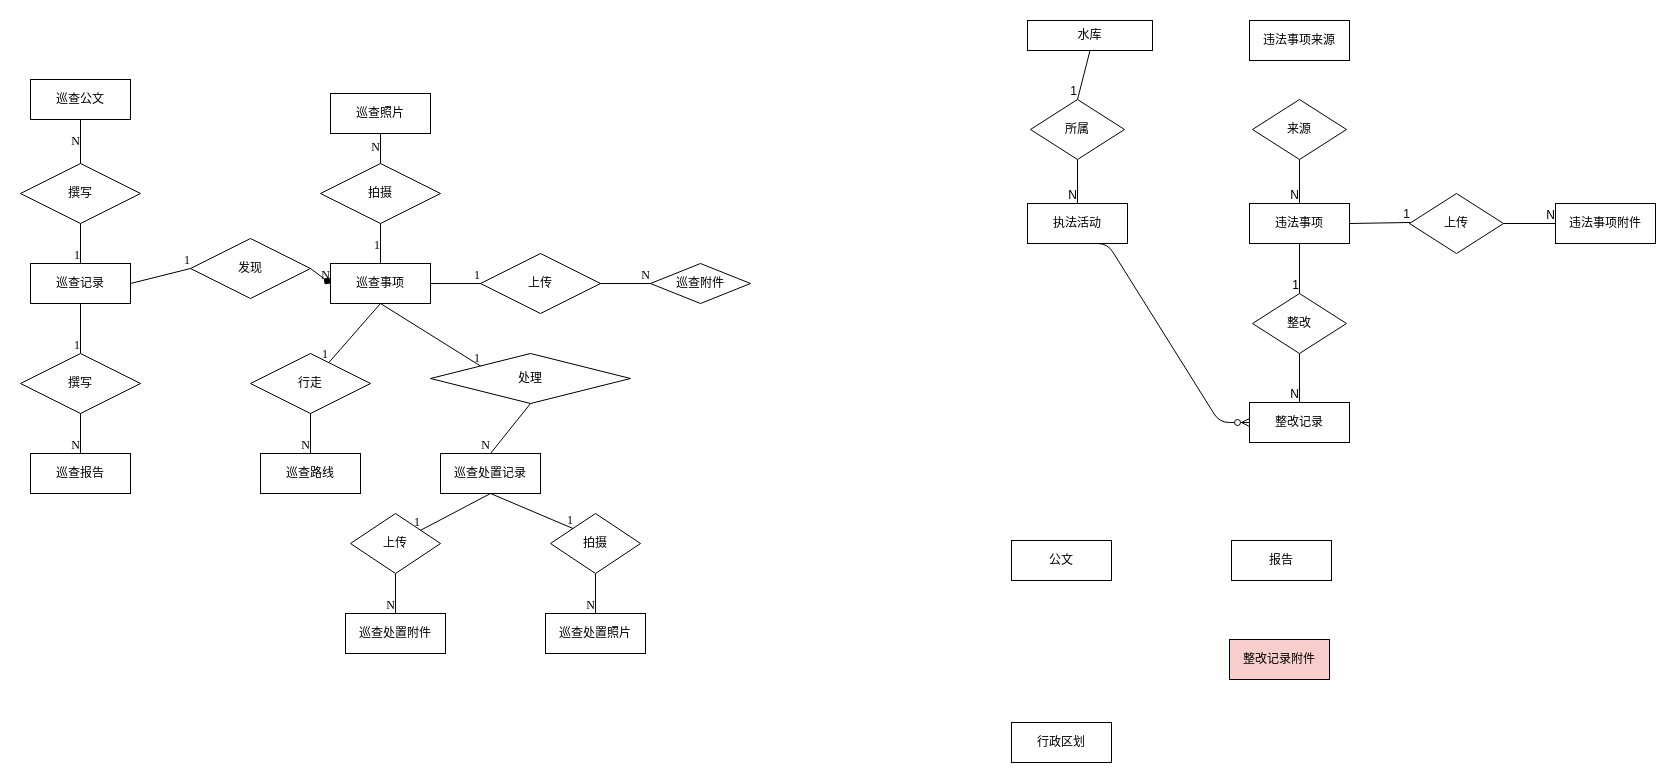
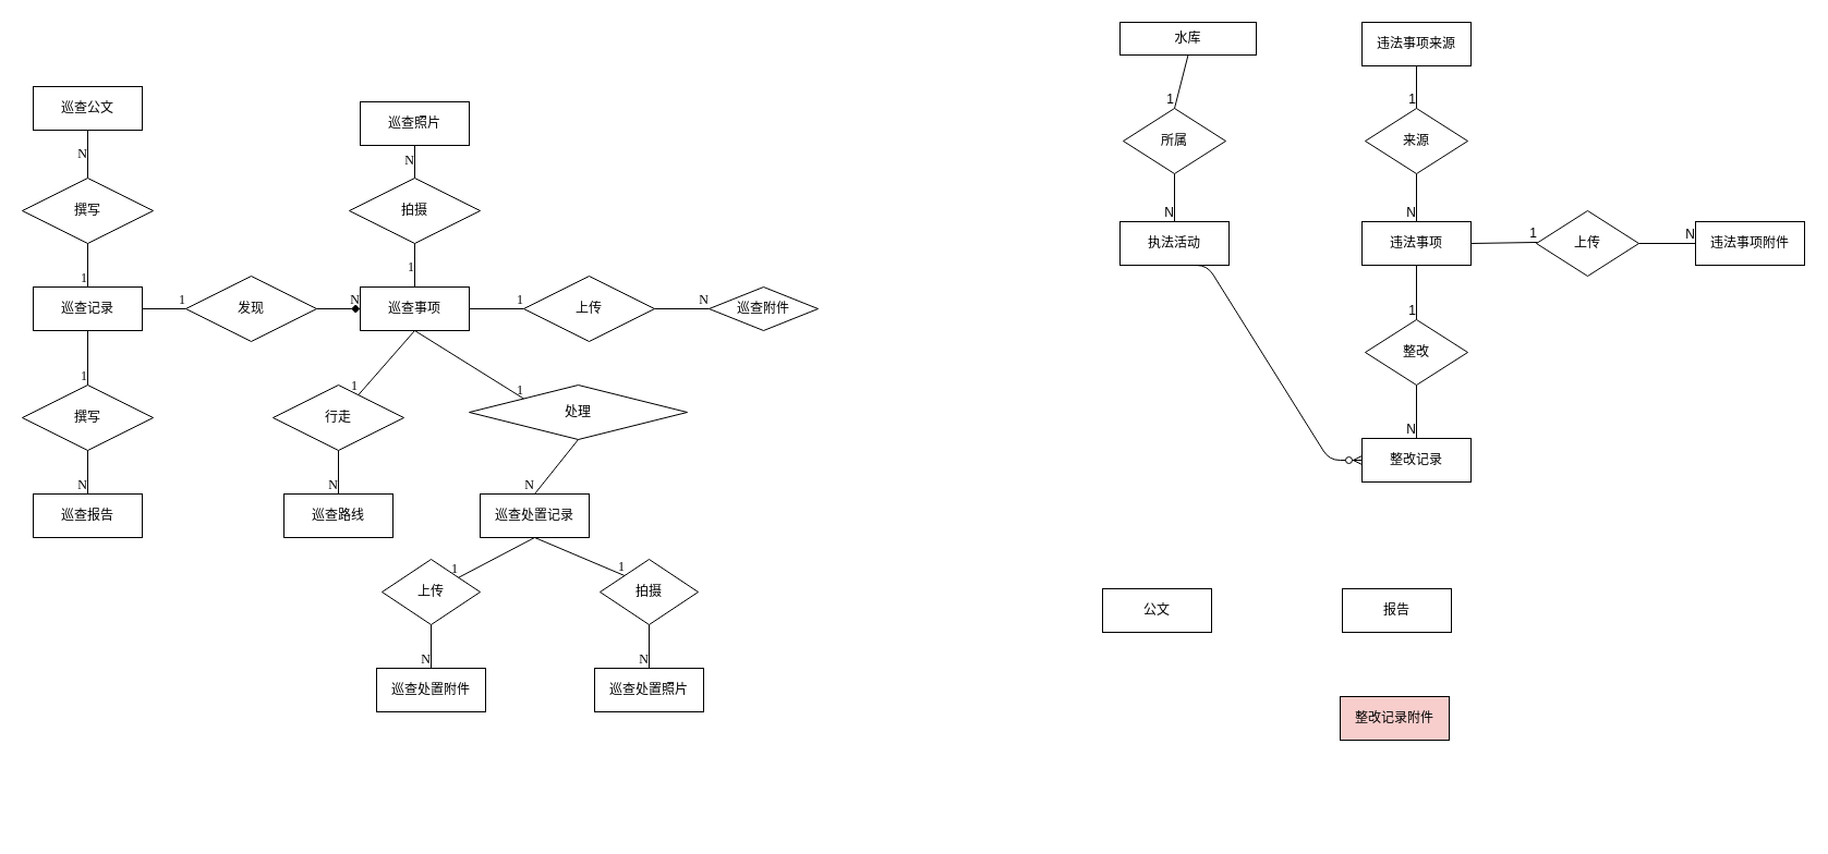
  <mxCell id="0" />
  <mxCell id="1" parent="0" />
  <mxCell id="2" value="巡查记录" style="whiteSpace=wrap;html=1;align=center;fontFamily=仿宋;" parent="1" vertex="1"><mxGeometry x="30" y="263" width="100" height="40" as="geometry" /></mxCell>
  <mxCell id="3" value="巡查事项" style="whiteSpace=wrap;html=1;align=center;fontFamily=仿宋;" parent="1" vertex="1"><mxGeometry x="330" y="263" width="100" height="40" as="geometry" /></mxCell>
  <mxCell id="4" value="巡查报告" style="whiteSpace=wrap;html=1;align=center;fontFamily=仿宋;" parent="1" vertex="1"><mxGeometry x="30" y="453" width="100" height="40" as="geometry" /></mxCell>
  <mxCell id="5" value="巡查公文" style="whiteSpace=wrap;html=1;align=center;fontFamily=仿宋;" parent="1" vertex="1"><mxGeometry x="30" y="79" width="100" height="40" as="geometry" /></mxCell>
  <mxCell id="6" value="巡查照片" style="whiteSpace=wrap;html=1;align=center;fontFamily=仿宋;" parent="1" vertex="1"><mxGeometry x="330" y="93" width="100" height="40" as="geometry" /></mxCell>
  <mxCell id="7" value="巡查附件" style="rhombus;whiteSpace=wrap;html=1;align=center;fontFamily=仿宋;" parent="1" vertex="1"><mxGeometry x="650" y="263" width="100" height="40" as="geometry" /></mxCell>
  <mxCell id="8" value="巡查路线" style="whiteSpace=wrap;html=1;align=center;fontFamily=仿宋;" parent="1" vertex="1"><mxGeometry x="260" y="453" width="100" height="40" as="geometry" /></mxCell>
  <mxCell id="9" value="巡查处置记录" style="whiteSpace=wrap;html=1;align=center;fontFamily=仿宋;" parent="1" vertex="1"><mxGeometry x="440" y="453" width="100" height="40" as="geometry" /></mxCell>
  <mxCell id="10" value="巡查处置附件" style="whiteSpace=wrap;html=1;align=center;fontFamily=仿宋;" parent="1" vertex="1"><mxGeometry x="345" y="613" width="100" height="40" as="geometry" /></mxCell>
  <mxCell id="11" value="巡查处置照片" style="whiteSpace=wrap;html=1;align=center;fontFamily=仿宋;" parent="1" vertex="1"><mxGeometry x="545" y="613" width="100" height="40" as="geometry" /></mxCell>
- <mxCell id="12" value="发现" style="shape=rhombus;perimeter=rhombusPerimeter;whiteSpace=wrap;html=1;align=center;fontFamily=仿宋;" parent="1" vertex="1"><mxGeometry x="190" y="238" width="120" height="60" as="geometry" /></mxCell>
+ <mxCell id="12" value="发现" style="shape=rhombus;perimeter=rhombusPerimeter;whiteSpace=wrap;html=1;align=center;fontFamily=仿宋;" parent="1" vertex="1"><mxGeometry x="170" y="253" width="120" height="60" as="geometry" /></mxCell>
  <mxCell id="13" value="" style="endArrow=none;html=1;rounded=0;entryX=0;entryY=0.5;entryDx=0;entryDy=0;fontFamily=仿宋;" parent="1" target="12" edge="1"><mxGeometry relative="1" as="geometry"><mxPoint x="130" y="283" as="sourcePoint" /><mxPoint x="200" y="283" as="targetPoint" /></mxGeometry></mxCell>
  <mxCell id="14" value="1" style="resizable=0;html=1;align=right;verticalAlign=bottom;fontFamily=仿宋;" parent="13" connectable="0" vertex="1"><mxGeometry x="1" relative="1" as="geometry" /></mxCell>
  <mxCell id="15" value="" style="endArrow=diamond;html=1;rounded=0;exitX=1;exitY=0.5;exitDx=0;exitDy=0;entryX=0;entryY=0.5;entryDx=0;entryDy=0;fontFamily=仿宋;" parent="1" source="12" target="3" edge="1"><mxGeometry relative="1" as="geometry"><mxPoint x="260" y="363" as="sourcePoint" /><mxPoint x="420" y="363" as="targetPoint" /></mxGeometry></mxCell>
  <mxCell id="16" value="N" style="resizable=0;html=1;align=right;verticalAlign=bottom;fontFamily=仿宋;" parent="15" connectable="0" vertex="1"><mxGeometry x="1" relative="1" as="geometry" /></mxCell>
  <mxCell id="17" value="撰写" style="shape=rhombus;perimeter=rhombusPerimeter;whiteSpace=wrap;html=1;align=center;fontFamily=仿宋;" parent="1" vertex="1"><mxGeometry x="20" y="353" width="120" height="60" as="geometry" /></mxCell>
  <mxCell id="18" value="" style="endArrow=none;html=1;rounded=0;exitX=0.5;exitY=1;exitDx=0;exitDy=0;entryX=0.5;entryY=0;entryDx=0;entryDy=0;fontFamily=仿宋;" parent="1" source="2" target="17" edge="1"><mxGeometry relative="1" as="geometry"><mxPoint x="210" y="373" as="sourcePoint" /><mxPoint x="370" y="373" as="targetPoint" /></mxGeometry></mxCell>
  <mxCell id="19" value="1" style="resizable=0;html=1;align=right;verticalAlign=bottom;fontFamily=仿宋;" parent="18" connectable="0" vertex="1"><mxGeometry x="1" relative="1" as="geometry" /></mxCell>
  <mxCell id="20" value="" style="endArrow=none;html=1;rounded=0;exitX=0.5;exitY=1;exitDx=0;exitDy=0;entryX=0.5;entryY=0;entryDx=0;entryDy=0;fontFamily=仿宋;" parent="1" source="17" target="4" edge="1"><mxGeometry relative="1" as="geometry"><mxPoint x="230" y="403" as="sourcePoint" /><mxPoint x="390" y="403" as="targetPoint" /></mxGeometry></mxCell>
  <mxCell id="21" value="N" style="resizable=0;html=1;align=right;verticalAlign=bottom;fontFamily=仿宋;" parent="20" connectable="0" vertex="1"><mxGeometry x="1" relative="1" as="geometry" /></mxCell>
  <mxCell id="22" value="撰写" style="shape=rhombus;perimeter=rhombusPerimeter;whiteSpace=wrap;html=1;align=center;fontFamily=仿宋;" parent="1" vertex="1"><mxGeometry x="20" y="163" width="120" height="60" as="geometry" /></mxCell>
  <mxCell id="23" value="" style="endArrow=none;html=1;rounded=0;exitX=0.5;exitY=0;exitDx=0;exitDy=0;entryX=0.5;entryY=1;entryDx=0;entryDy=0;fontFamily=仿宋;" parent="1" source="2" target="22" edge="1"><mxGeometry relative="1" as="geometry"><mxPoint x="130" y="223" as="sourcePoint" /><mxPoint x="290" y="223" as="targetPoint" /></mxGeometry></mxCell>
  <mxCell id="24" value="1" style="resizable=0;html=1;align=right;verticalAlign=bottom;fontFamily=仿宋;" parent="23" connectable="0" vertex="1"><mxGeometry x="1" relative="1" as="geometry"><mxPoint y="40" as="offset" /></mxGeometry></mxCell>
  <mxCell id="25" value="" style="endArrow=none;html=1;rounded=0;exitX=0.5;exitY=0;exitDx=0;exitDy=0;entryX=0.5;entryY=1;entryDx=0;entryDy=0;fontFamily=仿宋;" parent="1" source="22" target="5" edge="1"><mxGeometry relative="1" as="geometry"><mxPoint x="210" y="133" as="sourcePoint" /><mxPoint x="370" y="133" as="targetPoint" /></mxGeometry></mxCell>
  <mxCell id="26" value="N" style="resizable=0;html=1;align=right;verticalAlign=bottom;fontFamily=仿宋;" parent="25" connectable="0" vertex="1"><mxGeometry x="1" relative="1" as="geometry"><mxPoint y="30" as="offset" /></mxGeometry></mxCell>
  <mxCell id="27" value="拍摄" style="shape=rhombus;perimeter=rhombusPerimeter;whiteSpace=wrap;html=1;align=center;fontFamily=仿宋;" parent="1" vertex="1"><mxGeometry x="320" y="163" width="120" height="60" as="geometry" /></mxCell>
  <mxCell id="28" value="" style="endArrow=none;html=1;rounded=0;exitX=0.5;exitY=0;exitDx=0;exitDy=0;entryX=0.5;entryY=1;entryDx=0;entryDy=0;fontFamily=仿宋;" parent="1" source="3" target="27" edge="1"><mxGeometry relative="1" as="geometry"><mxPoint x="440" y="243" as="sourcePoint" /><mxPoint x="600" y="243" as="targetPoint" /></mxGeometry></mxCell>
  <mxCell id="29" value="1" style="resizable=0;html=1;align=right;verticalAlign=bottom;fontFamily=仿宋;" parent="28" connectable="0" vertex="1"><mxGeometry x="1" relative="1" as="geometry"><mxPoint y="30" as="offset" /></mxGeometry></mxCell>
  <mxCell id="30" value="" style="endArrow=none;html=1;rounded=0;exitX=0.5;exitY=0;exitDx=0;exitDy=0;entryX=0.5;entryY=1;entryDx=0;entryDy=0;fontFamily=仿宋;" parent="1" source="27" target="6" edge="1"><mxGeometry relative="1" as="geometry"><mxPoint x="460" y="153" as="sourcePoint" /><mxPoint x="620" y="153" as="targetPoint" /></mxGeometry></mxCell>
  <mxCell id="31" value="N" style="resizable=0;html=1;align=right;verticalAlign=bottom;fontFamily=仿宋;" parent="30" connectable="0" vertex="1"><mxGeometry x="1" relative="1" as="geometry"><mxPoint y="22" as="offset" /></mxGeometry></mxCell>
  <mxCell id="32" value="上传" style="shape=rhombus;perimeter=rhombusPerimeter;whiteSpace=wrap;html=1;align=center;fontFamily=仿宋;" parent="1" vertex="1"><mxGeometry x="480" y="253" width="120" height="60" as="geometry" /></mxCell>
  <mxCell id="33" value="" style="endArrow=none;html=1;rounded=0;exitX=1;exitY=0.5;exitDx=0;exitDy=0;entryX=0;entryY=0.5;entryDx=0;entryDy=0;fontFamily=仿宋;" parent="1" source="3" target="32" edge="1"><mxGeometry relative="1" as="geometry"><mxPoint x="440" y="343" as="sourcePoint" /><mxPoint x="600" y="343" as="targetPoint" /></mxGeometry></mxCell>
  <mxCell id="34" value="1" style="resizable=0;html=1;align=right;verticalAlign=bottom;fontFamily=仿宋;" parent="33" connectable="0" vertex="1"><mxGeometry x="1" relative="1" as="geometry" /></mxCell>
  <mxCell id="35" value="" style="endArrow=none;html=1;rounded=0;exitX=1;exitY=0.5;exitDx=0;exitDy=0;entryX=0;entryY=0.5;entryDx=0;entryDy=0;fontFamily=仿宋;" parent="1" source="32" target="7" edge="1"><mxGeometry relative="1" as="geometry"><mxPoint x="600" y="282.5" as="sourcePoint" /><mxPoint x="760" y="282.5" as="targetPoint" /></mxGeometry></mxCell>
  <mxCell id="36" value="N" style="resizable=0;html=1;align=right;verticalAlign=bottom;fontFamily=仿宋;" parent="35" connectable="0" vertex="1"><mxGeometry x="1" relative="1" as="geometry" /></mxCell>
  <mxCell id="37" value="行走" style="shape=rhombus;perimeter=rhombusPerimeter;whiteSpace=wrap;html=1;align=center;fontFamily=仿宋;" parent="1" vertex="1"><mxGeometry x="250" y="353" width="120" height="60" as="geometry" /></mxCell>
  <mxCell id="38" value="" style="endArrow=none;html=1;rounded=0;exitX=0.5;exitY=1;exitDx=0;exitDy=0;fontFamily=仿宋;" parent="1" source="3" target="37" edge="1"><mxGeometry relative="1" as="geometry"><mxPoint x="500" y="423" as="sourcePoint" /><mxPoint x="660" y="423" as="targetPoint" /></mxGeometry></mxCell>
  <mxCell id="39" value="1" style="resizable=0;html=1;align=right;verticalAlign=bottom;fontFamily=仿宋;" parent="38" connectable="0" vertex="1"><mxGeometry x="1" relative="1" as="geometry" /></mxCell>
  <mxCell id="40" value="" style="endArrow=none;html=1;rounded=0;exitX=0.5;exitY=1;exitDx=0;exitDy=0;entryX=0.5;entryY=0;entryDx=0;entryDy=0;fontFamily=仿宋;" parent="1" source="37" target="8" edge="1"><mxGeometry relative="1" as="geometry"><mxPoint x="330" y="423" as="sourcePoint" /><mxPoint x="490" y="423" as="targetPoint" /></mxGeometry></mxCell>
  <mxCell id="41" value="N" style="resizable=0;html=1;align=right;verticalAlign=bottom;fontFamily=仿宋;" parent="40" connectable="0" vertex="1"><mxGeometry x="1" relative="1" as="geometry" /></mxCell>
  <mxCell id="42" value="处理" style="shape=rhombus;perimeter=rhombusPerimeter;whiteSpace=wrap;html=1;align=center;fontFamily=仿宋;" parent="1" vertex="1"><mxGeometry x="430" y="353" width="200" height="50" as="geometry" /></mxCell>
  <mxCell id="43" value="" style="endArrow=none;html=1;rounded=0;entryX=0;entryY=0;entryDx=0;entryDy=0;fontFamily=仿宋;" parent="1" target="42" edge="1"><mxGeometry relative="1" as="geometry"><mxPoint x="380" y="303" as="sourcePoint" /><mxPoint x="560" y="333" as="targetPoint" /></mxGeometry></mxCell>
  <mxCell id="44" value="1" style="resizable=0;html=1;align=right;verticalAlign=bottom;fontFamily=仿宋;" parent="43" connectable="0" vertex="1"><mxGeometry x="1" relative="1" as="geometry" /></mxCell>
  <mxCell id="45" value="" style="endArrow=none;html=1;rounded=0;exitX=0.5;exitY=1;exitDx=0;exitDy=0;entryX=0.5;entryY=0;entryDx=0;entryDy=0;fontFamily=仿宋;" parent="1" source="42" target="9" edge="1"><mxGeometry relative="1" as="geometry"><mxPoint x="580" y="443" as="sourcePoint" /><mxPoint x="490" y="443" as="targetPoint" /></mxGeometry></mxCell>
  <mxCell id="46" value="N" style="resizable=0;html=1;align=right;verticalAlign=bottom;fontFamily=仿宋;" parent="45" connectable="0" vertex="1"><mxGeometry x="1" relative="1" as="geometry" /></mxCell>
  <mxCell id="47" value="上传" style="shape=rhombus;perimeter=rhombusPerimeter;whiteSpace=wrap;html=1;align=center;fontFamily=仿宋;" parent="1" vertex="1"><mxGeometry x="350" y="513" width="90" height="60" as="geometry" /></mxCell>
  <mxCell id="48" value="" style="endArrow=none;html=1;rounded=0;exitX=0.5;exitY=1;exitDx=0;exitDy=0;fontFamily=仿宋;" parent="1" source="9" target="47" edge="1"><mxGeometry relative="1" as="geometry"><mxPoint x="500" y="513" as="sourcePoint" /><mxPoint x="660" y="513" as="targetPoint" /></mxGeometry></mxCell>
  <mxCell id="49" value="1" style="resizable=0;html=1;align=right;verticalAlign=bottom;fontFamily=仿宋;" parent="48" connectable="0" vertex="1"><mxGeometry x="1" relative="1" as="geometry" /></mxCell>
  <mxCell id="50" value="" style="endArrow=none;html=1;rounded=0;exitX=0.5;exitY=1;exitDx=0;exitDy=0;entryX=0.5;entryY=0;entryDx=0;entryDy=0;fontFamily=仿宋;" parent="1" source="47" target="10" edge="1"><mxGeometry relative="1" as="geometry"><mxPoint x="220" y="723" as="sourcePoint" /><mxPoint x="380" y="723" as="targetPoint" /></mxGeometry></mxCell>
  <mxCell id="51" value="N" style="resizable=0;html=1;align=right;verticalAlign=bottom;fontFamily=仿宋;" parent="50" connectable="0" vertex="1"><mxGeometry x="1" relative="1" as="geometry" /></mxCell>
  <mxCell id="52" value="拍摄" style="shape=rhombus;perimeter=rhombusPerimeter;whiteSpace=wrap;html=1;align=center;fontFamily=仿宋;" parent="1" vertex="1"><mxGeometry x="550" y="513" width="90" height="60" as="geometry" /></mxCell>
  <mxCell id="53" value="" style="endArrow=none;html=1;rounded=0;entryX=0;entryY=0;entryDx=0;entryDy=0;fontFamily=仿宋;" parent="1" target="52" edge="1"><mxGeometry relative="1" as="geometry"><mxPoint x="490" y="493" as="sourcePoint" /><mxPoint x="690" y="703" as="targetPoint" /></mxGeometry></mxCell>
  <mxCell id="54" value="1" style="resizable=0;html=1;align=right;verticalAlign=bottom;fontFamily=仿宋;" parent="53" connectable="0" vertex="1"><mxGeometry x="1" relative="1" as="geometry" /></mxCell>
  <mxCell id="55" value="" style="endArrow=none;html=1;rounded=0;exitX=0.5;exitY=1;exitDx=0;exitDy=0;entryX=0.5;entryY=0;entryDx=0;entryDy=0;fontFamily=仿宋;" parent="1" source="52" target="11" edge="1"><mxGeometry relative="1" as="geometry"><mxPoint x="720" y="683" as="sourcePoint" /><mxPoint x="880" y="683" as="targetPoint" /></mxGeometry></mxCell>
  <mxCell id="56" value="N" style="resizable=0;html=1;align=right;verticalAlign=bottom;fontFamily=仿宋;" parent="55" connectable="0" vertex="1"><mxGeometry x="1" relative="1" as="geometry" /></mxCell>
  <mxCell id="57" value="执法活动" style="whiteSpace=wrap;html=1;align=center;" parent="1" vertex="1"><mxGeometry x="1027" y="203" width="100" height="40" as="geometry" /></mxCell>
  <mxCell id="58" value="违法事项" style="whiteSpace=wrap;html=1;align=center;" vertex="1" parent="1"><mxGeometry x="1249" y="203" width="100" height="40" as="geometry" /></mxCell>
  <mxCell id="59" value="整改记录" style="whiteSpace=wrap;html=1;align=center;" vertex="1" parent="1"><mxGeometry x="1249" y="402" width="100" height="40" as="geometry" /></mxCell>
  <mxCell id="60" value="公文" style="whiteSpace=wrap;html=1;align=center;" vertex="1" parent="1"><mxGeometry x="1011" y="540" width="100" height="40" as="geometry" /></mxCell>
  <mxCell id="61" value="报告" style="whiteSpace=wrap;html=1;align=center;" vertex="1" parent="1"><mxGeometry x="1231" y="540" width="100" height="40" as="geometry" /></mxCell>
  <mxCell id="62" value="违法事项附件" style="whiteSpace=wrap;html=1;align=center;" vertex="1" parent="1"><mxGeometry x="1555" y="203" width="100" height="40" as="geometry" /></mxCell>
  <mxCell id="63" value="整改记录附件" style="whiteSpace=wrap;html=1;align=center;fillColor=#f8cecc;" vertex="1" parent="1"><mxGeometry x="1229" y="639" width="100" height="40" as="geometry" /></mxCell>
  <mxCell id="64" value="水库" style="whiteSpace=wrap;html=1;align=center;" vertex="1" parent="1"><mxGeometry x="1027" y="20" width="125" height="30" as="geometry" /></mxCell>
- <mxCell id="65" value="行政区划" style="whiteSpace=wrap;html=1;align=center;" vertex="1" parent="1"><mxGeometry x="1011" y="722" width="100" height="40" as="geometry" /></mxCell>
  <mxCell id="66" value="违法事项来源" style="whiteSpace=wrap;html=1;align=center;" vertex="1" parent="1"><mxGeometry x="1249" y="20" width="100" height="40" as="geometry" /></mxCell>
  <mxCell id="67" value="所属" style="shape=rhombus;perimeter=rhombusPerimeter;whiteSpace=wrap;html=1;align=center;" vertex="1" parent="1"><mxGeometry x="1030" y="99" width="94" height="60" as="geometry" /></mxCell>
  <mxCell id="68" value="" style="endArrow=none;html=1;rounded=0;exitX=0.5;exitY=1;exitDx=0;exitDy=0;entryX=0.5;entryY=0;entryDx=0;entryDy=0;" edge="1" parent="1" source="64" target="67"><mxGeometry relative="1" as="geometry"><mxPoint x="1167" y="104" as="sourcePoint" /><mxPoint x="1327" y="104" as="targetPoint" /></mxGeometry></mxCell>
  <mxCell id="69" value="1" style="resizable=0;html=1;align=right;verticalAlign=bottom;" connectable="0" vertex="1" parent="68"><mxGeometry x="1" relative="1" as="geometry" /></mxCell>
  <mxCell id="70" value="" style="endArrow=none;html=1;rounded=0;exitX=0.5;exitY=1;exitDx=0;exitDy=0;" edge="1" parent="1" source="67" target="57"><mxGeometry relative="1" as="geometry"><mxPoint x="1206" y="164" as="sourcePoint" /><mxPoint x="1366" y="164" as="targetPoint" /></mxGeometry></mxCell>
  <mxCell id="71" value="N" style="resizable=0;html=1;align=right;verticalAlign=bottom;" connectable="0" vertex="1" parent="70"><mxGeometry x="1" relative="1" as="geometry" /></mxCell>
  <mxCell id="72" value="来源" style="shape=rhombus;perimeter=rhombusPerimeter;whiteSpace=wrap;html=1;align=center;" vertex="1" parent="1"><mxGeometry x="1252" y="99" width="94" height="60" as="geometry" /></mxCell>
+ <mxCell id="73" value="" style="endArrow=none;html=1;rounded=0;exitX=0.5;exitY=1;exitDx=0;exitDy=0;" edge="1" parent="1" source="66" target="72"><mxGeometry relative="1" as="geometry"><mxPoint x="1367" y="118" as="sourcePoint" /><mxPoint x="1527" y="118" as="targetPoint" /></mxGeometry></mxCell>
+ <mxCell id="74" value="1" style="resizable=0;html=1;align=right;verticalAlign=bottom;" connectable="0" vertex="1" parent="73"><mxGeometry x="1" relative="1" as="geometry" /></mxCell>
  <mxCell id="75" value="" style="endArrow=none;html=1;rounded=0;exitX=0.5;exitY=1;exitDx=0;exitDy=0;" edge="1" parent="1" source="72" target="58"><mxGeometry relative="1" as="geometry"><mxPoint x="1381" y="158" as="sourcePoint" /><mxPoint x="1555" y="158" as="targetPoint" /></mxGeometry></mxCell>
  <mxCell id="76" value="N" style="resizable=0;html=1;align=right;verticalAlign=bottom;" connectable="0" vertex="1" parent="75"><mxGeometry x="1" relative="1" as="geometry" /></mxCell>
  <mxCell id="77" value="整改" style="shape=rhombus;perimeter=rhombusPerimeter;whiteSpace=wrap;html=1;align=center;" vertex="1" parent="1"><mxGeometry x="1252" y="293" width="94" height="60" as="geometry" /></mxCell>
  <mxCell id="78" value="" style="endArrow=none;html=1;rounded=0;exitX=0.5;exitY=1;exitDx=0;exitDy=0;" edge="1" parent="1" source="58" target="77"><mxGeometry relative="1" as="geometry"><mxPoint x="1333" y="285" as="sourcePoint" /><mxPoint x="1493" y="285" as="targetPoint" /></mxGeometry></mxCell>
  <mxCell id="79" value="1" style="resizable=0;html=1;align=right;verticalAlign=bottom;" connectable="0" vertex="1" parent="78"><mxGeometry x="1" relative="1" as="geometry" /></mxCell>
  <mxCell id="80" value="" style="endArrow=none;html=1;rounded=0;exitX=0.5;exitY=1;exitDx=0;exitDy=0;entryX=0.5;entryY=0;entryDx=0;entryDy=0;" edge="1" parent="1" source="77" target="59"><mxGeometry relative="1" as="geometry"><mxPoint x="1368" y="323" as="sourcePoint" /><mxPoint x="1528" y="323" as="targetPoint" /></mxGeometry></mxCell>
  <mxCell id="81" value="N" style="resizable=0;html=1;align=right;verticalAlign=bottom;" connectable="0" vertex="1" parent="80"><mxGeometry x="1" relative="1" as="geometry" /></mxCell>
  <mxCell id="82" value="" style="edgeStyle=entityRelationEdgeStyle;fontSize=12;html=1;endArrow=ERzeroToMany;endFill=1;exitX=0.5;exitY=1;exitDx=0;exitDy=0;entryX=0;entryY=0.5;entryDx=0;entryDy=0;" edge="1" parent="1" source="57" target="59"><mxGeometry width="100" height="100" relative="1" as="geometry"><mxPoint x="1077" y="407" as="sourcePoint" /><mxPoint x="1177" y="307" as="targetPoint" /></mxGeometry></mxCell>
  <mxCell id="83" value="上传" style="shape=rhombus;perimeter=rhombusPerimeter;whiteSpace=wrap;html=1;align=center;" vertex="1" parent="1"><mxGeometry x="1409" y="193" width="94" height="60" as="geometry" /></mxCell>
  <mxCell id="84" value="" style="endArrow=none;html=1;rounded=0;exitX=1;exitY=0.5;exitDx=0;exitDy=0;entryX=0.011;entryY=0.483;entryDx=0;entryDy=0;entryPerimeter=0;" edge="1" parent="1" source="58" target="83"><mxGeometry relative="1" as="geometry"><mxPoint x="1373" y="292" as="sourcePoint" /><mxPoint x="1533" y="292" as="targetPoint" /></mxGeometry></mxCell>
  <mxCell id="85" value="1" style="resizable=0;html=1;align=right;verticalAlign=bottom;" connectable="0" vertex="1" parent="84"><mxGeometry x="1" relative="1" as="geometry" /></mxCell>
  <mxCell id="86" value="" style="endArrow=none;html=1;rounded=0;exitX=1;exitY=0.5;exitDx=0;exitDy=0;entryX=0;entryY=0.5;entryDx=0;entryDy=0;" edge="1" parent="1" source="83" target="62"><mxGeometry relative="1" as="geometry"><mxPoint x="1468" y="327" as="sourcePoint" /><mxPoint x="1628" y="327" as="targetPoint" /></mxGeometry></mxCell>
  <mxCell id="87" value="N" style="resizable=0;html=1;align=right;verticalAlign=bottom;" connectable="0" vertex="1" parent="86"><mxGeometry x="1" relative="1" as="geometry" /></mxCell>
